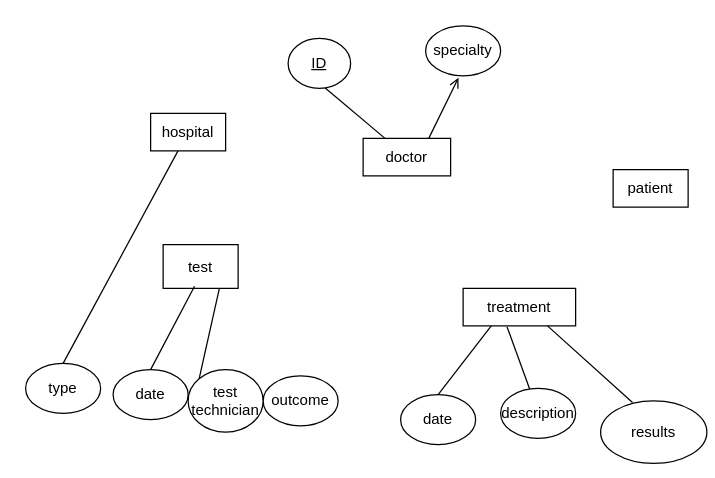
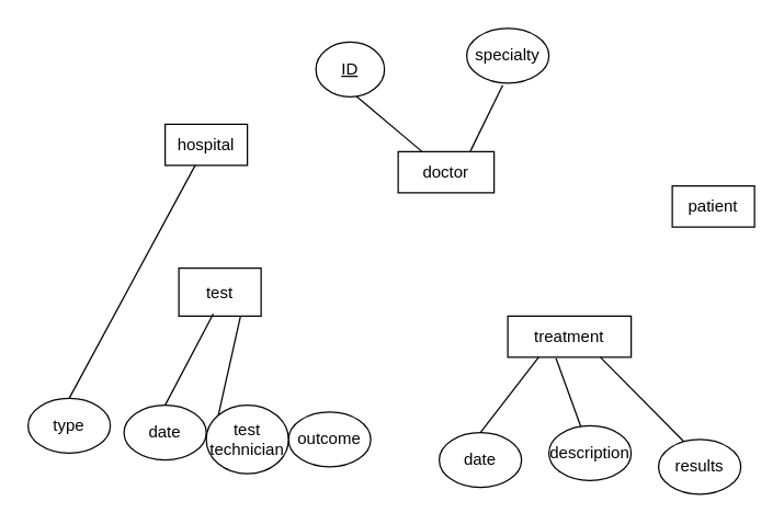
  <mxCell id="0" />
  <mxCell id="1" parent="0" />
  <mxCell id="2" value="hospital" style="rounded=0;whiteSpace=wrap;html=1;" vertex="1" parent="1"><mxGeometry x="120" y="90" width="60" height="30" as="geometry" /></mxCell>
  <mxCell id="3" value="doctor" style="rounded=0;whiteSpace=wrap;html=1;" vertex="1" parent="1"><mxGeometry x="290" y="110" width="70" height="30" as="geometry" /></mxCell>
  <mxCell id="4" value="patient" style="rounded=0;whiteSpace=wrap;html=1;" vertex="1" parent="1"><mxGeometry x="490" y="135" width="60" height="30" as="geometry" /></mxCell>
  <mxCell id="5" value="" style="endArrow=none;html=1;rounded=0;entryX=0.25;entryY=0;entryDx=0;entryDy=0;exitX=0.57;exitY=0.969;exitDx=0;exitDy=0;exitPerimeter=0;" edge="1" parent="1" source="6" target="3"><mxGeometry width="50" height="50" relative="1" as="geometry"><mxPoint x="260" y="70" as="sourcePoint" /><mxPoint x="380" y="160" as="targetPoint" /></mxGeometry></mxCell>
  <mxCell id="6" value="&lt;u&gt;ID&lt;/u&gt;" style="ellipse;whiteSpace=wrap;html=1;" vertex="1" parent="1"><mxGeometry x="230" y="30" width="50" height="40" as="geometry" /></mxCell>
  <mxCell id="7" value="specialty" style="ellipse;whiteSpace=wrap;html=1;" vertex="1" parent="1"><mxGeometry x="340" y="20" width="60" height="40" as="geometry" /></mxCell>
- <mxCell id="8" value="" style="endArrow=open;html=1;rounded=0;entryX=0.438;entryY=1.038;entryDx=0;entryDy=0;entryPerimeter=0;exitX=0.75;exitY=0;exitDx=0;exitDy=0;" edge="1" parent="1" source="3" target="7"><mxGeometry width="50" height="50" relative="1" as="geometry"><mxPoint x="330" y="210" as="sourcePoint" /><mxPoint x="380" y="160" as="targetPoint" /></mxGeometry></mxCell>
+ <mxCell id="8" value="" style="endArrow=none;html=1;rounded=0;entryX=0.438;entryY=1.038;entryDx=0;entryDy=0;entryPerimeter=0;exitX=0.75;exitY=0;exitDx=0;exitDy=0;" edge="1" parent="1" source="3" target="7"><mxGeometry width="50" height="50" relative="1" as="geometry"><mxPoint x="330" y="210" as="sourcePoint" /><mxPoint x="380" y="160" as="targetPoint" /></mxGeometry></mxCell>
  <mxCell id="9" value="treatment" style="rounded=0;whiteSpace=wrap;html=1;" vertex="1" parent="1"><mxGeometry x="370" y="230" width="90" height="30" as="geometry" /></mxCell>
  <mxCell id="10" value="outcome" style="ellipse;whiteSpace=wrap;html=1;" vertex="1" parent="1"><mxGeometry x="210" y="300" width="60" height="40" as="geometry" /></mxCell>
  <mxCell id="11" value="test technician" style="ellipse;whiteSpace=wrap;html=1;" vertex="1" parent="1"><mxGeometry x="150" y="295" width="60" height="50" as="geometry" /></mxCell>
  <mxCell id="12" value="" style="endArrow=none;html=1;rounded=0;entryX=0;entryY=0;entryDx=0;entryDy=0;exitX=0.75;exitY=1;exitDx=0;exitDy=0;" edge="1" parent="1" target="11" source="19"><mxGeometry width="50" height="50" relative="1" as="geometry"><mxPoint x="363" y="130" as="sourcePoint" /><mxPoint x="400" y="180" as="targetPoint" /></mxGeometry></mxCell>
- <mxCell id="13" value="results" style="ellipse;whiteSpace=wrap;html=1;" vertex="1" parent="1"><mxGeometry x="480" y="320" width="85" height="50" as="geometry" /></mxCell>
+ <mxCell id="13" value="results" style="ellipse;whiteSpace=wrap;html=1;" vertex="1" parent="1"><mxGeometry x="480" y="320" width="60" height="40" as="geometry" /></mxCell>
  <mxCell id="14" value="" style="endArrow=none;html=1;rounded=0;entryX=0.3;entryY=0.027;entryDx=0;entryDy=0;entryPerimeter=0;exitX=0.75;exitY=1;exitDx=0;exitDy=0;" edge="1" parent="1" target="13" source="9"><mxGeometry width="50" height="50" relative="1" as="geometry"><mxPoint x="373" y="140" as="sourcePoint" /><mxPoint x="410" y="190" as="targetPoint" /></mxGeometry></mxCell>
  <mxCell id="15" value="description" style="ellipse;whiteSpace=wrap;html=1;" vertex="1" parent="1"><mxGeometry x="400" y="310" width="60" height="40" as="geometry" /></mxCell>
  <mxCell id="16" value="" style="endArrow=none;html=1;rounded=0;exitX=0.39;exitY=1.022;exitDx=0;exitDy=0;exitPerimeter=0;" edge="1" parent="1" target="15" source="9"><mxGeometry width="50" height="50" relative="1" as="geometry"><mxPoint x="383" y="150" as="sourcePoint" /><mxPoint x="420" y="200" as="targetPoint" /></mxGeometry></mxCell>
  <mxCell id="17" value="date" style="ellipse;whiteSpace=wrap;html=1;" vertex="1" parent="1"><mxGeometry x="320" y="315" width="60" height="40" as="geometry" /></mxCell>
  <mxCell id="18" value="" style="endArrow=none;html=1;rounded=0;entryX=0.25;entryY=1;entryDx=0;entryDy=0;exitX=0.5;exitY=0;exitDx=0;exitDy=0;" edge="1" parent="1" target="9" source="17"><mxGeometry width="50" height="50" relative="1" as="geometry"><mxPoint x="343" y="380" as="sourcePoint" /><mxPoint x="380" y="430" as="targetPoint" /></mxGeometry></mxCell>
  <mxCell id="19" value="test" style="rounded=0;whiteSpace=wrap;html=1;" vertex="1" parent="1"><mxGeometry x="130" y="195" width="60" height="35" as="geometry" /></mxCell>
  <mxCell id="20" value="type" style="ellipse;whiteSpace=wrap;html=1;" vertex="1" parent="1"><mxGeometry x="20" y="290" width="60" height="40" as="geometry" /></mxCell>
  <mxCell id="21" value="" style="endArrow=none;html=1;rounded=0;exitX=0.5;exitY=0;exitDx=0;exitDy=0;" edge="1" parent="1" source="20" target="2"><mxGeometry width="50" height="50" relative="1" as="geometry"><mxPoint x="93" y="359.01" as="sourcePoint" /><mxPoint x="140.26" y="222.995" as="targetPoint" /></mxGeometry></mxCell>
  <mxCell id="22" value="date" style="ellipse;whiteSpace=wrap;html=1;" vertex="1" parent="1"><mxGeometry x="90" y="295" width="60" height="40" as="geometry" /></mxCell>
  <mxCell id="23" value="" style="endArrow=none;html=1;rounded=0;entryX=0.419;entryY=0.95;entryDx=0;entryDy=0;exitX=0.5;exitY=0;exitDx=0;exitDy=0;entryPerimeter=0;" edge="1" parent="1" source="22" target="19"><mxGeometry width="50" height="50" relative="1" as="geometry"><mxPoint x="173" y="360" as="sourcePoint" /><mxPoint x="223" y="240" as="targetPoint" /></mxGeometry></mxCell>
